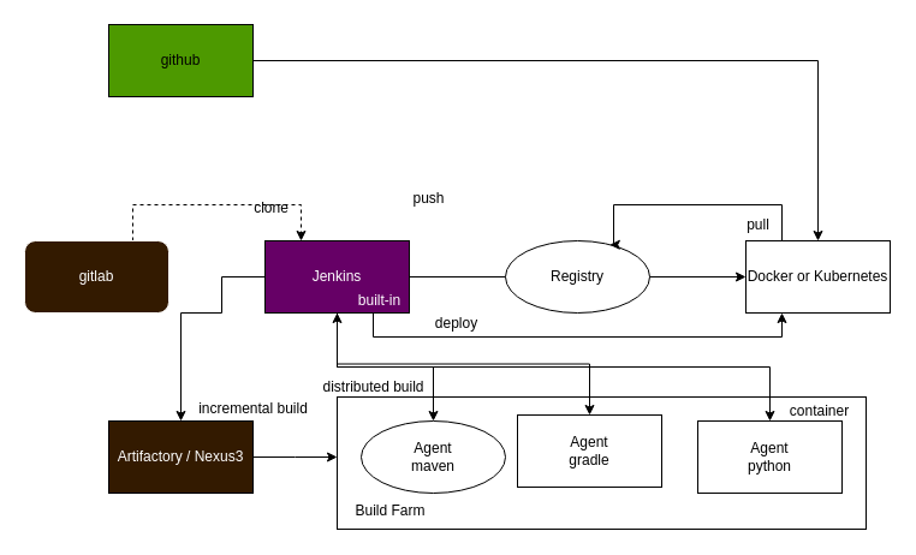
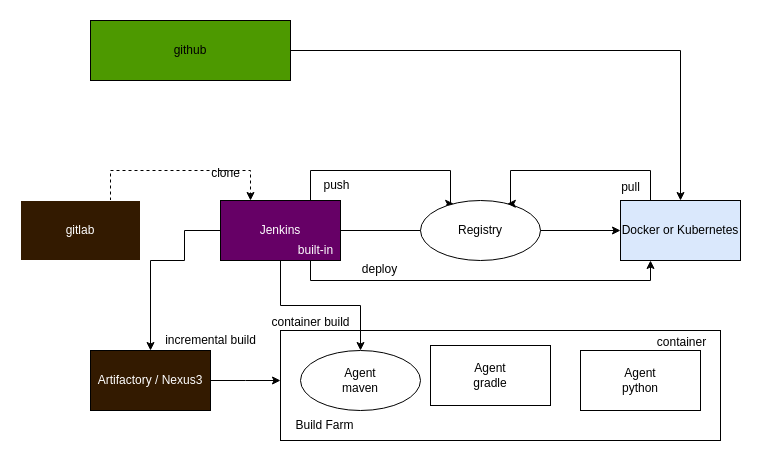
  <mxCell id="0" />
  <mxCell id="1" parent="0" />
  <mxCell id="2" value="clone" style="text;html=1;align=center;verticalAlign=middle;resizable=0;points=[];autosize=1;strokeColor=none;fillColor=none;" vertex="1" parent="1"><mxGeometry x="200" y="158" width="50" height="30" as="geometry" /></mxCell>
  <mxCell id="3" value="" style="rounded=0;whiteSpace=wrap;html=1;" vertex="1" parent="1"><mxGeometry x="280" y="330" width="440" height="110" as="geometry" /></mxCell>
  <mxCell id="4" value="" style="edgeStyle=orthogonalEdgeStyle;rounded=0;orthogonalLoop=1;jettySize=auto;html=1;" edge="1" parent="1" source="5" target="16"><mxGeometry relative="1" as="geometry" /></mxCell>
- <mxCell id="5" value="github" style="rounded=0;whiteSpace=wrap;html=1;fillColor=#4D9900;" vertex="1" parent="1"><mxGeometry x="90" y="20" width="120" height="60" as="geometry" /></mxCell>
+ <mxCell id="5" value="github" style="rounded=0;whiteSpace=wrap;html=1;fillColor=#4D9900;" vertex="1" parent="1"><mxGeometry x="90" y="20" width="200" height="60" as="geometry" /></mxCell>
  <mxCell id="6" value="" style="edgeStyle=orthogonalEdgeStyle;rounded=0;orthogonalLoop=1;jettySize=auto;html=1;exitX=0.75;exitY=0;exitDx=0;exitDy=0;entryX=0.25;entryY=0;entryDx=0;entryDy=0;dashed=1;" edge="1" parent="1" source="7" target="13"><mxGeometry relative="1" as="geometry"><Array as="points"><mxPoint x="110" y="170" /><mxPoint x="250" y="170" /></Array></mxGeometry></mxCell>
- <mxCell id="7" value="gitlab" style="whiteSpace=wrap;html=1;strokeColor=#FFFFFF;fillColor=#331A00;fontColor=#FFFFFF;rounded=1;" vertex="1" parent="1"><mxGeometry x="20" y="200" width="120" height="60" as="geometry" /></mxCell>
+ <mxCell id="7" value="gitlab" style="rounded=0;whiteSpace=wrap;html=1;strokeColor=#FFFFFF;fillColor=#331A00;fontColor=#FFFFFF;" vertex="1" parent="1"><mxGeometry x="20" y="200" width="120" height="60" as="geometry" /></mxCell>
+ <mxCell id="8" value="" style="edgeStyle=orthogonalEdgeStyle;rounded=0;orthogonalLoop=1;jettySize=auto;html=1;exitX=0.75;exitY=0;exitDx=0;exitDy=0;entryX=0.25;entryY=0;entryDx=0;entryDy=0;" edge="1" parent="1" source="13" target="14"><mxGeometry relative="1" as="geometry"><Array as="points"><mxPoint x="310" y="170" /><mxPoint x="450" y="170" /></Array></mxGeometry></mxCell>
  <mxCell id="9" value="" style="edgeStyle=orthogonalEdgeStyle;rounded=0;orthogonalLoop=1;jettySize=auto;html=1;" edge="1" parent="1" source="13" target="16"><mxGeometry relative="1" as="geometry" /></mxCell>
  <mxCell id="10" value="" style="edgeStyle=orthogonalEdgeStyle;rounded=0;orthogonalLoop=1;jettySize=auto;html=1;entryX=0.25;entryY=1;entryDx=0;entryDy=0;exitX=0.75;exitY=1;exitDx=0;exitDy=0;" edge="1" parent="1" source="13" target="16"><mxGeometry relative="1" as="geometry"><mxPoint x="280" y="340" as="targetPoint" /></mxGeometry></mxCell>
  <mxCell id="11" value="" style="edgeStyle=orthogonalEdgeStyle;rounded=0;orthogonalLoop=1;jettySize=auto;html=1;exitX=0;exitY=0.5;exitDx=0;exitDy=0;" edge="1" parent="1" source="13"><mxGeometry relative="1" as="geometry"><mxPoint x="190" y="230" as="sourcePoint" /><mxPoint x="150" y="350" as="targetPoint" /><Array as="points"><mxPoint x="184" y="230" /><mxPoint x="184" y="260" /><mxPoint x="150" y="260" /></Array></mxGeometry></mxCell>
  <mxCell id="12" value="" style="edgeStyle=orthogonalEdgeStyle;rounded=0;orthogonalLoop=1;jettySize=auto;html=1;" edge="1" parent="1" source="13" target="20"><mxGeometry relative="1" as="geometry" /></mxCell>
  <mxCell id="13" value="Jenkins&lt;br&gt;" style="rounded=0;whiteSpace=wrap;html=1;fillColor=#660066;fontColor=#FFFFFF;" vertex="1" parent="1"><mxGeometry x="220" y="200" width="120" height="60" as="geometry" /></mxCell>
  <mxCell id="14" value="Registry" style="ellipse;whiteSpace=wrap;html=1;" vertex="1" parent="1"><mxGeometry x="420" y="200" width="120" height="60" as="geometry" /></mxCell>
  <mxCell id="15" value="" style="edgeStyle=orthogonalEdgeStyle;rounded=0;orthogonalLoop=1;jettySize=auto;html=1;entryX=0.75;entryY=0;entryDx=0;entryDy=0;exitX=0.25;exitY=0;exitDx=0;exitDy=0;" edge="1" parent="1" source="16" target="14"><mxGeometry relative="1" as="geometry"><mxPoint x="680" y="120" as="targetPoint" /><Array as="points"><mxPoint x="650" y="170" /><mxPoint x="510" y="170" /></Array></mxGeometry></mxCell>
- <mxCell id="16" value="Docker or Kubernetes" style="rounded=0;whiteSpace=wrap;html=1;" vertex="1" parent="1"><mxGeometry x="620" y="200" width="120" height="60" as="geometry" /></mxCell>
+ <mxCell id="16" value="Docker or Kubernetes" style="rounded=0;whiteSpace=wrap;html=1;fillColor=#dae8fc;" vertex="1" parent="1"><mxGeometry x="620" y="200" width="120" height="60" as="geometry" /></mxCell>
  <mxCell id="17" value="" style="edgeStyle=orthogonalEdgeStyle;rounded=0;orthogonalLoop=1;jettySize=auto;html=1;" edge="1" parent="1" source="18"><mxGeometry relative="1" as="geometry"><mxPoint x="280" y="380" as="targetPoint" /></mxGeometry></mxCell>
  <mxCell id="18" value="Artifactory / Nexus3" style="rounded=0;whiteSpace=wrap;html=1;fillColor=#331A00;fontColor=#FFFFFF;" vertex="1" parent="1"><mxGeometry x="90" y="350" width="120" height="60" as="geometry" /></mxCell>
  <mxCell id="19" value="Agent&lt;br&gt;gradle" style="rounded=0;whiteSpace=wrap;html=1;" vertex="1" parent="1"><mxGeometry x="430" y="345" width="120" height="60" as="geometry" /></mxCell>
  <mxCell id="20" value="Agent&lt;br&gt;maven" style="ellipse;whiteSpace=wrap;html=1;" vertex="1" parent="1"><mxGeometry x="300" y="350" width="120" height="60" as="geometry" /></mxCell>
  <mxCell id="21" value="Agent&lt;br&gt;python&lt;br&gt;" style="rounded=0;whiteSpace=wrap;html=1;" vertex="1" parent="1"><mxGeometry x="580" y="350" width="120" height="60" as="geometry" /></mxCell>
- <mxCell id="22" value="" style="edgeStyle=orthogonalEdgeStyle;rounded=0;orthogonalLoop=1;jettySize=auto;html=1;entryX=0.5;entryY=0;entryDx=0;entryDy=0;exitX=0.5;exitY=1;exitDx=0;exitDy=0;" edge="1" parent="1" source="13" target="19"><mxGeometry relative="1" as="geometry"><mxPoint x="290" y="270" as="sourcePoint" /><mxPoint x="370" y="360" as="targetPoint" /></mxGeometry></mxCell>
- <mxCell id="23" value="" style="edgeStyle=orthogonalEdgeStyle;rounded=0;orthogonalLoop=1;jettySize=auto;html=1;exitX=0.5;exitY=1;exitDx=0;exitDy=0;startArrow=classic;startFill=1;" edge="1" parent="1" source="13" target="21"><mxGeometry relative="1" as="geometry"><mxPoint x="290" y="270" as="sourcePoint" /><mxPoint x="510" y="360" as="targetPoint" /></mxGeometry></mxCell>
- <mxCell id="24" value="push" style="text;html=1;align=center;verticalAlign=middle;resizable=0;points=[];autosize=1;strokeColor=none;fillColor=none;" vertex="1" parent="1"><mxGeometry x="331" y="150" width="50" height="30" as="geometry" /></mxCell>
+ <mxCell id="24" value="push" style="text;html=1;align=center;verticalAlign=middle;resizable=0;points=[];autosize=1;strokeColor=none;fillColor=none;" vertex="1" parent="1"><mxGeometry x="311" y="170" width="50" height="30" as="geometry" /></mxCell>
  <mxCell id="25" value="built-in" style="text;html=1;align=center;verticalAlign=middle;resizable=0;points=[];autosize=1;strokeColor=none;fillColor=none;fontColor=#FFFFFF;" vertex="1" parent="1"><mxGeometry x="285" y="235" width="60" height="30" as="geometry" /></mxCell>
  <mxCell id="26" value="deploy" style="text;html=1;align=center;verticalAlign=middle;resizable=0;points=[];autosize=1;strokeColor=none;fillColor=none;" vertex="1" parent="1"><mxGeometry x="349" y="254" width="60" height="30" as="geometry" /></mxCell>
  <mxCell id="27" value="pull" style="text;html=1;align=center;verticalAlign=middle;resizable=0;points=[];autosize=1;strokeColor=none;fillColor=none;" vertex="1" parent="1"><mxGeometry x="610" y="172" width="40" height="30" as="geometry" /></mxCell>
  <mxCell id="28" value="container" style="text;html=1;align=center;verticalAlign=middle;resizable=0;points=[];autosize=1;strokeColor=none;fillColor=none;" vertex="1" parent="1"><mxGeometry x="646" y="327" width="70" height="30" as="geometry" /></mxCell>
- <mxCell id="29" value="distributed build" style="text;html=1;align=center;verticalAlign=middle;resizable=0;points=[];autosize=1;strokeColor=none;fillColor=none;" vertex="1" parent="1"><mxGeometry x="255" y="307" width="110" height="30" as="geometry" /></mxCell>
+ <mxCell id="29" value="container build" style="text;html=1;align=center;verticalAlign=middle;resizable=0;points=[];autosize=1;strokeColor=none;fillColor=none;" vertex="1" parent="1"><mxGeometry x="255" y="307" width="110" height="30" as="geometry" /></mxCell>
  <mxCell id="30" value="Build Farm" style="text;html=1;align=center;verticalAlign=middle;resizable=0;points=[];autosize=1;strokeColor=none;fillColor=none;" vertex="1" parent="1"><mxGeometry x="284" y="410" width="80" height="30" as="geometry" /></mxCell>
  <mxCell id="31" value="incremental build" style="text;html=1;align=center;verticalAlign=middle;resizable=0;points=[];autosize=1;strokeColor=none;fillColor=none;" vertex="1" parent="1"><mxGeometry x="155" y="325" width="110" height="30" as="geometry" /></mxCell>
